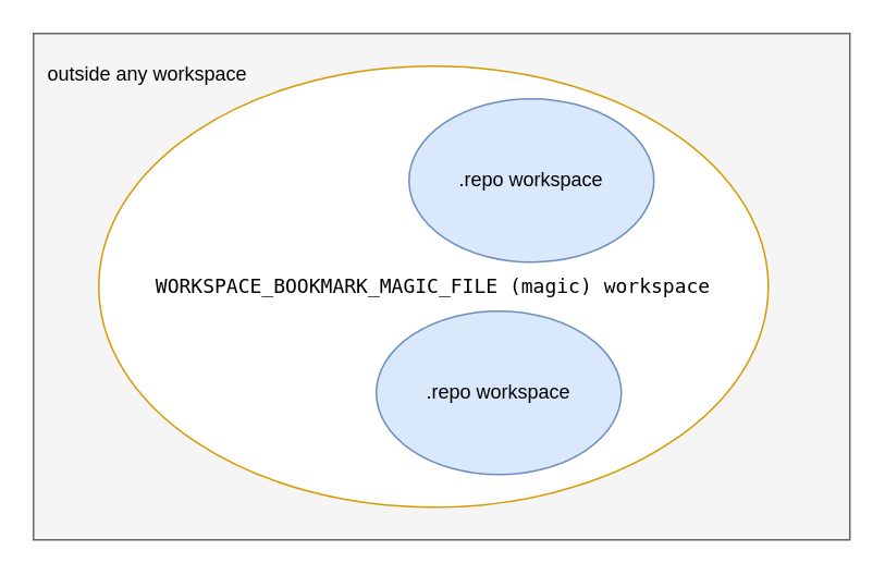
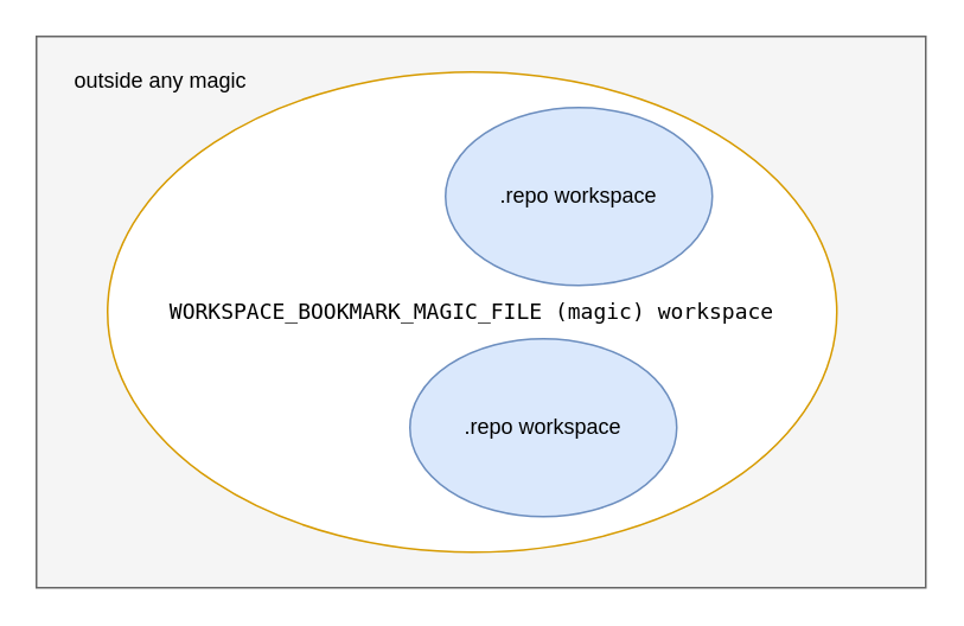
  <mxCell id="0" />
  <mxCell id="1" parent="0" />
  <mxCell id="2" value="" style="rounded=0;whiteSpace=wrap;html=1;fillColor=#f5f5f5;fontColor=#333333;strokeColor=#666666;" vertex="1" parent="1"><mxGeometry x="20" y="20" width="500" height="310" as="geometry" /></mxCell>
  <mxCell id="3" value="&lt;span style=&quot;font-family:monospace&quot;&gt;WORKSPACE_BOOKMARK_MAGIC_FILE (magic) workspace&lt;br&gt;&lt;/span&gt;" style="ellipse;whiteSpace=wrap;html=1;fillColor=#ffffff;strokeColor=#d79b00;" vertex="1" parent="1"><mxGeometry x="60" y="40" width="410" height="270" as="geometry" /></mxCell>
  <mxCell id="4" value=".repo workspace" style="ellipse;whiteSpace=wrap;html=1;labelPosition=center;verticalLabelPosition=middle;align=center;verticalAlign=middle;fillColor=#dae8fc;strokeColor=#6c8ebf;" vertex="1" parent="1"><mxGeometry x="250" y="60" width="150" height="100" as="geometry" /></mxCell>
  <mxCell id="5" value=".repo workspace" style="ellipse;whiteSpace=wrap;html=1;labelPosition=center;verticalLabelPosition=middle;align=center;verticalAlign=middle;fillColor=#dae8fc;strokeColor=#6c8ebf;" vertex="1" parent="1"><mxGeometry x="230" y="190" width="150" height="100" as="geometry" /></mxCell>
- <mxCell id="6" value="outside any workspace" style="text;html=1;strokeColor=none;fillColor=none;align=center;verticalAlign=middle;whiteSpace=wrap;rounded=0;labelBackgroundColor=none;labelBorderColor=none;" vertex="1" parent="1"><mxGeometry x="20" y="30" width="140" height="30" as="geometry" /></mxCell>
+ <mxCell id="6" value="outside any magic" style="text;html=1;strokeColor=none;fillColor=none;align=center;verticalAlign=middle;whiteSpace=wrap;rounded=0;labelBackgroundColor=none;labelBorderColor=none;" vertex="1" parent="1"><mxGeometry x="20" y="30" width="140" height="30" as="geometry" /></mxCell>
